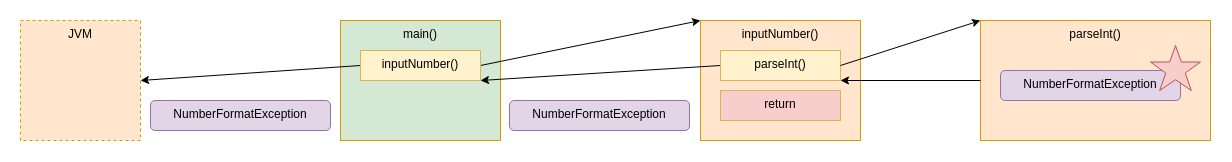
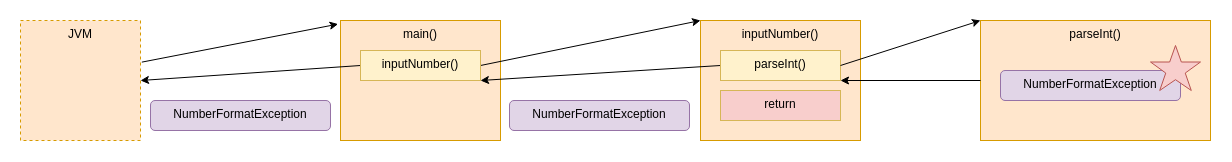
  <mxCell id="0" />
  <mxCell id="1" parent="0" />
  <mxCell id="2" value="parseInt()" style="rounded=0;whiteSpace=wrap;html=1;verticalAlign=top;fillColor=#ffe6cc;strokeColor=#d79b00;" parent="1" vertex="1"><mxGeometry x="980" y="20" width="230" height="120" as="geometry" /></mxCell>
  <mxCell id="3" value="JVM" style="rounded=0;whiteSpace=wrap;html=1;verticalAlign=top;fillColor=#ffe6cc;strokeColor=#d79b00;dashed=1;" parent="1" vertex="1"><mxGeometry x="20" y="20" width="120" height="120" as="geometry" /></mxCell>
- <mxCell id="4" value="main()" style="rounded=0;whiteSpace=wrap;html=1;verticalAlign=top;fillColor=#d5e8d4;strokeColor=#d79b00;" parent="1" vertex="1"><mxGeometry x="340" y="20" width="160" height="120" as="geometry" /></mxCell>
+ <mxCell id="4" value="main()" style="rounded=0;whiteSpace=wrap;html=1;verticalAlign=top;fillColor=#ffe6cc;strokeColor=#d79b00;" parent="1" vertex="1"><mxGeometry x="340" y="20" width="160" height="120" as="geometry" /></mxCell>
  <mxCell id="5" value="inputNumber()" style="rounded=0;whiteSpace=wrap;html=1;verticalAlign=top;fillColor=#ffe6cc;strokeColor=#d79b00;" parent="1" vertex="1"><mxGeometry x="700" y="20" width="160" height="120" as="geometry" /></mxCell>
  <mxCell id="6" style="edgeStyle=none;rounded=0;orthogonalLoop=1;jettySize=auto;html=1;exitX=1;exitY=0.5;exitDx=0;exitDy=0;entryX=0;entryY=0;entryDx=0;entryDy=0;" parent="1" source="8" target="5" edge="1"><mxGeometry relative="1" as="geometry"><mxPoint x="579" y="20" as="targetPoint" /></mxGeometry></mxCell>
  <mxCell id="7" style="edgeStyle=none;rounded=0;orthogonalLoop=1;jettySize=auto;html=1;exitX=0;exitY=0.5;exitDx=0;exitDy=0;entryX=1;entryY=0.5;entryDx=0;entryDy=0;" parent="1" source="8" target="3" edge="1"><mxGeometry relative="1" as="geometry" /></mxCell>
  <mxCell id="8" value="inputNumber()" style="rounded=0;whiteSpace=wrap;html=1;verticalAlign=top;fillColor=#fff2cc;strokeColor=#d6b656;" parent="1" vertex="1"><mxGeometry x="360" y="50" width="120" height="30" as="geometry" /></mxCell>
  <mxCell id="9" style="edgeStyle=none;rounded=0;orthogonalLoop=1;jettySize=auto;html=1;exitX=0;exitY=0.5;exitDx=0;exitDy=0;entryX=1;entryY=1;entryDx=0;entryDy=0;" parent="1" source="10" target="8" edge="1"><mxGeometry relative="1" as="geometry" /></mxCell>
  <mxCell id="10" value="parseInt()" style="rounded=0;whiteSpace=wrap;html=1;verticalAlign=top;fillColor=#fff2cc;strokeColor=#d6b656;" parent="1" vertex="1"><mxGeometry x="720" y="50" width="120" height="30" as="geometry" /></mxCell>
  <mxCell id="11" value="return" style="rounded=0;whiteSpace=wrap;html=1;verticalAlign=top;fillColor=#f8cecc;strokeColor=#d6b656;" parent="1" vertex="1"><mxGeometry x="720" y="90" width="120" height="30" as="geometry" /></mxCell>
+ <mxCell id="12" style="rounded=0;orthogonalLoop=1;jettySize=auto;html=1;exitX=1.011;exitY=0.347;exitDx=0;exitDy=0;entryX=-0.015;entryY=0.03;entryDx=0;entryDy=0;entryPerimeter=0;exitPerimeter=0;" parent="1" source="3" target="4" edge="1"><mxGeometry relative="1" as="geometry" /></mxCell>
  <mxCell id="13" value="NumberFormatException" style="rounded=1;whiteSpace=wrap;html=1;verticalAlign=top;fillColor=#e1d5e7;strokeColor=#9673a6;" parent="1" vertex="1"><mxGeometry x="509" y="100" width="180" height="30" as="geometry" /></mxCell>
  <mxCell id="14" value="NumberFormatException" style="rounded=1;whiteSpace=wrap;html=1;verticalAlign=top;fillColor=#e1d5e7;strokeColor=#9673a6;" parent="1" vertex="1"><mxGeometry x="150" y="100" width="180" height="30" as="geometry" /></mxCell>
  <mxCell id="15" style="edgeStyle=none;rounded=0;orthogonalLoop=1;jettySize=auto;html=1;exitX=1;exitY=0.5;exitDx=0;exitDy=0;entryX=0;entryY=0;entryDx=0;entryDy=0;" parent="1" target="2" edge="1"><mxGeometry relative="1" as="geometry"><mxPoint x="840" y="65" as="sourcePoint" /><mxPoint x="1060" y="20" as="targetPoint" /></mxGeometry></mxCell>
  <mxCell id="16" value="NumberFormatException" style="rounded=1;whiteSpace=wrap;html=1;verticalAlign=top;fillColor=#e1d5e7;strokeColor=#9673a6;" parent="1" vertex="1"><mxGeometry x="1000" y="70" width="180" height="30" as="geometry" /></mxCell>
  <mxCell id="17" value="" style="verticalLabelPosition=bottom;verticalAlign=top;html=1;shape=mxgraph.basic.star;fillColor=#f8cecc;strokeColor=#b85450;" parent="1" vertex="1"><mxGeometry x="1150" y="45" width="50" height="45" as="geometry" /></mxCell>
  <mxCell id="18" style="edgeStyle=none;rounded=0;orthogonalLoop=1;jettySize=auto;html=1;exitX=0;exitY=0.5;exitDx=0;exitDy=0;entryX=1;entryY=1;entryDx=0;entryDy=0;" parent="1" source="2" target="10" edge="1"><mxGeometry relative="1" as="geometry" /></mxCell>
